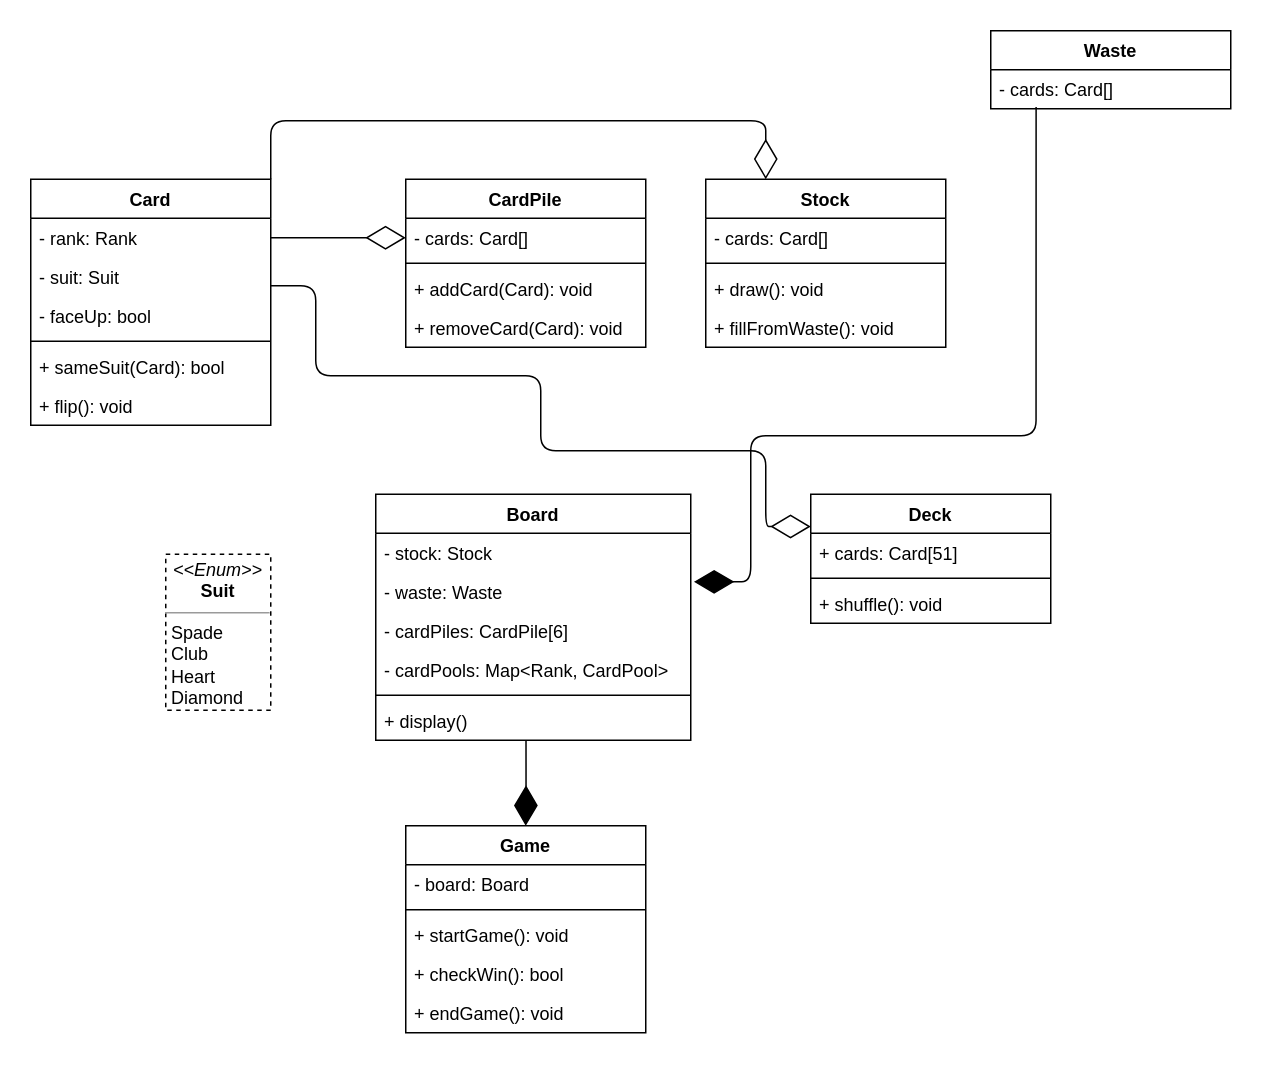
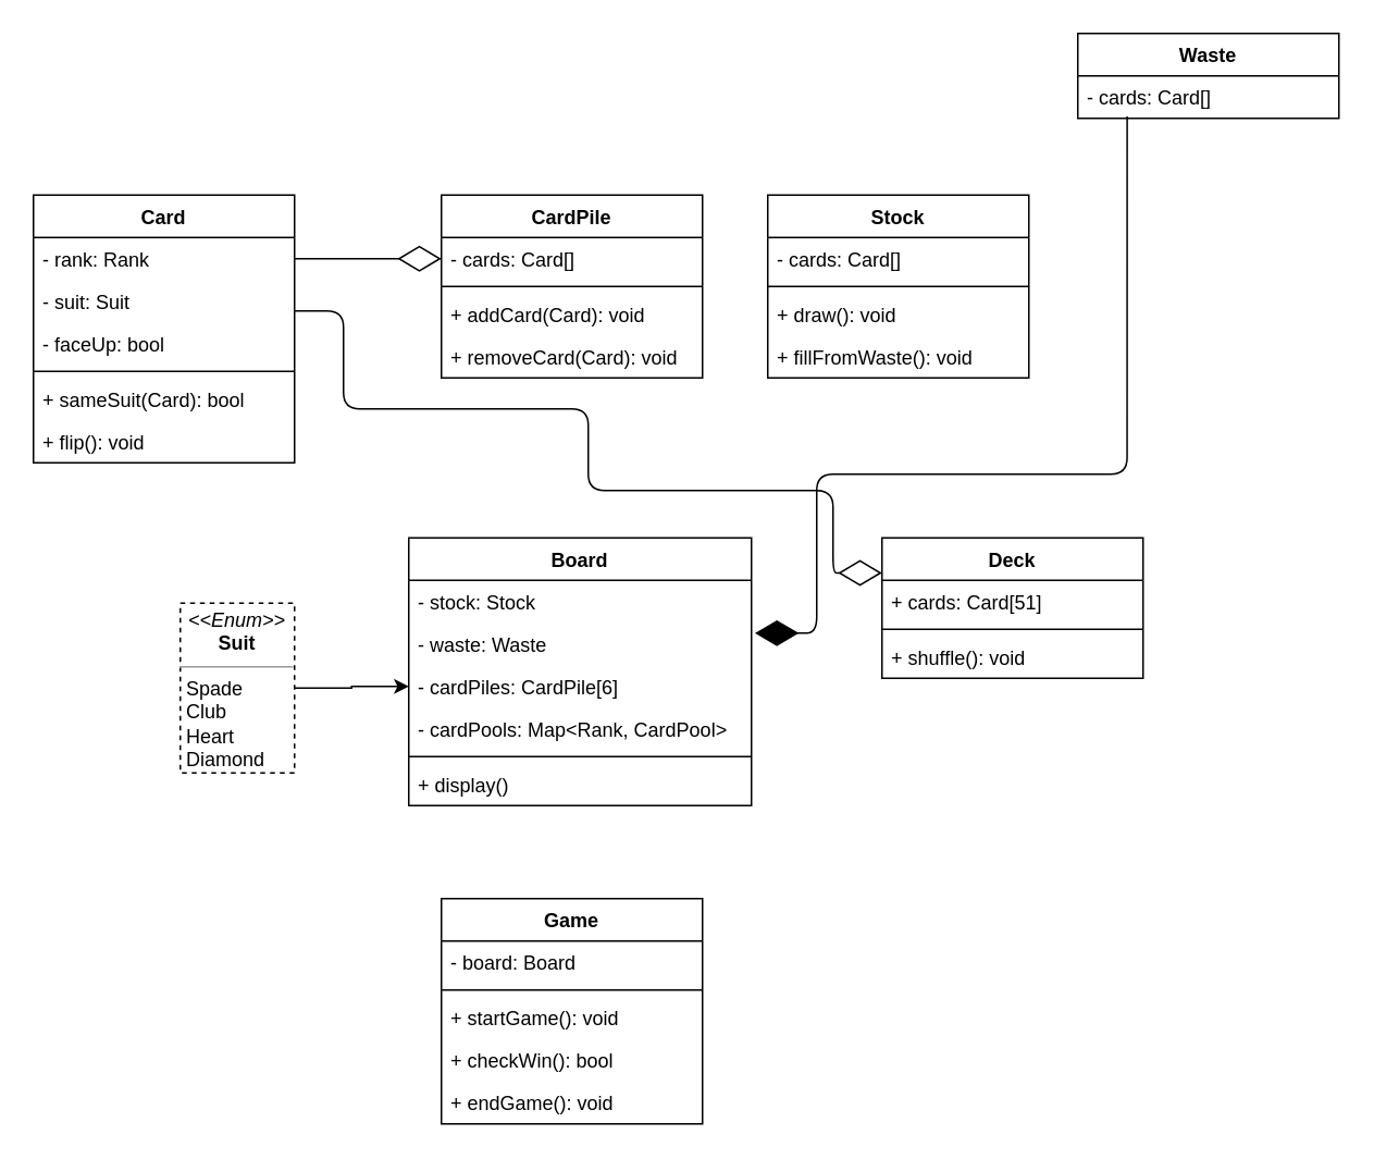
  <mxCell id="0" />
  <mxCell id="1" parent="0" />
+ <mxCell id="2" style="edgeStyle=orthogonalEdgeStyle;rounded=0;orthogonalLoop=1;jettySize=auto;html=1;entryX=0;entryY=0.5;entryDx=0;entryDy=0;" edge="1" parent="1" source="3" target="19"><mxGeometry relative="1" as="geometry" /></mxCell>
  <mxCell id="3" value="&lt;p style=&quot;margin: 0px ; margin-top: 4px ; text-align: center&quot;&gt;&lt;i&gt;&amp;lt;&amp;lt;Enum&amp;gt;&amp;gt;&lt;/i&gt;&lt;br&gt;&lt;b&gt;Suit&lt;/b&gt;&lt;/p&gt;&lt;hr size=&quot;1&quot;&gt;&lt;p style=&quot;margin: 0px ; margin-left: 4px&quot;&gt;&lt;span class=&quot;ILfuVd&quot;&gt;Spade&lt;/span&gt;&lt;br&gt;Club&lt;/p&gt;&lt;p style=&quot;margin: 0px ; margin-left: 4px&quot;&gt;Heart&lt;/p&gt;&lt;p style=&quot;margin: 0px ; margin-left: 4px&quot;&gt;Diamond&lt;/p&gt;" style="verticalAlign=top;align=left;overflow=fill;fontSize=12;fontFamily=Helvetica;html=1;dashed=1;" vertex="1" parent="1"><mxGeometry x="110" y="369" width="70" height="104" as="geometry" /></mxCell>
  <mxCell id="4" value="Card" style="swimlane;fontStyle=1;align=center;verticalAlign=top;childLayout=stackLayout;horizontal=1;startSize=26;horizontalStack=0;resizeParent=1;resizeParentMax=0;resizeLast=0;collapsible=1;marginBottom=0;" vertex="1" parent="1"><mxGeometry x="20" y="119" width="160" height="164" as="geometry" /></mxCell>
  <mxCell id="5" value="- rank: Rank" style="text;strokeColor=none;fillColor=none;align=left;verticalAlign=top;spacingLeft=4;spacingRight=4;overflow=hidden;rotatable=0;points=[[0,0.5],[1,0.5]];portConstraint=eastwest;" vertex="1" parent="4"><mxGeometry y="26" width="160" height="26" as="geometry" /></mxCell>
  <mxCell id="6" value="" style="endArrow=diamondThin;endFill=0;endSize=24;html=1;entryX=0;entryY=0.5;entryDx=0;entryDy=0;" edge="1" parent="4" target="24"><mxGeometry width="160" relative="1" as="geometry"><mxPoint x="160" y="39" as="sourcePoint" /><mxPoint x="310" y="41" as="targetPoint" /></mxGeometry></mxCell>
  <mxCell id="7" value="- suit: Suit" style="text;strokeColor=none;fillColor=none;align=left;verticalAlign=top;spacingLeft=4;spacingRight=4;overflow=hidden;rotatable=0;points=[[0,0.5],[1,0.5]];portConstraint=eastwest;" vertex="1" parent="4"><mxGeometry y="52" width="160" height="26" as="geometry" /></mxCell>
  <mxCell id="8" value="- faceUp: bool" style="text;strokeColor=none;fillColor=none;align=left;verticalAlign=top;spacingLeft=4;spacingRight=4;overflow=hidden;rotatable=0;points=[[0,0.5],[1,0.5]];portConstraint=eastwest;" vertex="1" parent="4"><mxGeometry y="78" width="160" height="26" as="geometry" /></mxCell>
  <mxCell id="9" value="" style="line;strokeWidth=1;fillColor=none;align=left;verticalAlign=middle;spacingTop=-1;spacingLeft=3;spacingRight=3;rotatable=0;labelPosition=right;points=[];portConstraint=eastwest;" vertex="1" parent="4"><mxGeometry y="104" width="160" height="8" as="geometry" /></mxCell>
  <mxCell id="10" value="+ sameSuit(Card): bool" style="text;strokeColor=none;fillColor=none;align=left;verticalAlign=top;spacingLeft=4;spacingRight=4;overflow=hidden;rotatable=0;points=[[0,0.5],[1,0.5]];portConstraint=eastwest;" vertex="1" parent="4"><mxGeometry y="112" width="160" height="26" as="geometry" /></mxCell>
  <mxCell id="11" value="+ flip(): void" style="text;strokeColor=none;fillColor=none;align=left;verticalAlign=top;spacingLeft=4;spacingRight=4;overflow=hidden;rotatable=0;points=[[0,0.5],[1,0.5]];portConstraint=eastwest;" vertex="1" parent="4"><mxGeometry y="138" width="160" height="26" as="geometry" /></mxCell>
  <mxCell id="12" value="Deck" style="swimlane;fontStyle=1;align=center;verticalAlign=top;childLayout=stackLayout;horizontal=1;startSize=26;horizontalStack=0;resizeParent=1;resizeParentMax=0;resizeLast=0;collapsible=1;marginBottom=0;" vertex="1" parent="1"><mxGeometry x="540" y="329" width="160" height="86" as="geometry" /></mxCell>
  <mxCell id="13" value="+ cards: Card[51]" style="text;strokeColor=none;fillColor=none;align=left;verticalAlign=top;spacingLeft=4;spacingRight=4;overflow=hidden;rotatable=0;points=[[0,0.5],[1,0.5]];portConstraint=eastwest;" vertex="1" parent="12"><mxGeometry y="26" width="160" height="26" as="geometry" /></mxCell>
  <mxCell id="14" value="" style="line;strokeWidth=1;fillColor=none;align=left;verticalAlign=middle;spacingTop=-1;spacingLeft=3;spacingRight=3;rotatable=0;labelPosition=right;points=[];portConstraint=eastwest;" vertex="1" parent="12"><mxGeometry y="52" width="160" height="8" as="geometry" /></mxCell>
  <mxCell id="15" value="+ shuffle(): void" style="text;strokeColor=none;fillColor=none;align=left;verticalAlign=top;spacingLeft=4;spacingRight=4;overflow=hidden;rotatable=0;points=[[0,0.5],[1,0.5]];portConstraint=eastwest;" vertex="1" parent="12"><mxGeometry y="60" width="160" height="26" as="geometry" /></mxCell>
  <mxCell id="16" value="Board" style="swimlane;fontStyle=1;align=center;verticalAlign=top;childLayout=stackLayout;horizontal=1;startSize=26;horizontalStack=0;resizeParent=1;resizeParentMax=0;resizeLast=0;collapsible=1;marginBottom=0;" vertex="1" parent="1"><mxGeometry x="250" y="329" width="210" height="164" as="geometry" /></mxCell>
  <mxCell id="17" value="- stock: Stock" style="text;strokeColor=none;fillColor=none;align=left;verticalAlign=top;spacingLeft=4;spacingRight=4;overflow=hidden;rotatable=0;points=[[0,0.5],[1,0.5]];portConstraint=eastwest;" vertex="1" parent="16"><mxGeometry y="26" width="210" height="26" as="geometry" /></mxCell>
  <mxCell id="18" value="- waste: Waste" style="text;strokeColor=none;fillColor=none;align=left;verticalAlign=top;spacingLeft=4;spacingRight=4;overflow=hidden;rotatable=0;points=[[0,0.5],[1,0.5]];portConstraint=eastwest;" vertex="1" parent="16"><mxGeometry y="52" width="210" height="26" as="geometry" /></mxCell>
  <mxCell id="19" value="- cardPiles: CardPile[6]" style="text;strokeColor=none;fillColor=none;align=left;verticalAlign=top;spacingLeft=4;spacingRight=4;overflow=hidden;rotatable=0;points=[[0,0.5],[1,0.5]];portConstraint=eastwest;" vertex="1" parent="16"><mxGeometry y="78" width="210" height="26" as="geometry" /></mxCell>
  <mxCell id="20" value="- cardPools: Map&lt;Rank, CardPool&gt;" style="text;strokeColor=none;fillColor=none;align=left;verticalAlign=top;spacingLeft=4;spacingRight=4;overflow=hidden;rotatable=0;points=[[0,0.5],[1,0.5]];portConstraint=eastwest;" vertex="1" parent="16"><mxGeometry y="104" width="210" height="26" as="geometry" /></mxCell>
  <mxCell id="21" value="" style="line;strokeWidth=1;fillColor=none;align=left;verticalAlign=middle;spacingTop=-1;spacingLeft=3;spacingRight=3;rotatable=0;labelPosition=right;points=[];portConstraint=eastwest;" vertex="1" parent="16"><mxGeometry y="130" width="210" height="8" as="geometry" /></mxCell>
  <mxCell id="22" value="+ display()" style="text;strokeColor=none;fillColor=none;align=left;verticalAlign=top;spacingLeft=4;spacingRight=4;overflow=hidden;rotatable=0;points=[[0,0.5],[1,0.5]];portConstraint=eastwest;" vertex="1" parent="16"><mxGeometry y="138" width="210" height="26" as="geometry" /></mxCell>
  <mxCell id="23" value="CardPile" style="swimlane;fontStyle=1;align=center;verticalAlign=top;childLayout=stackLayout;horizontal=1;startSize=26;horizontalStack=0;resizeParent=1;resizeParentMax=0;resizeLast=0;collapsible=1;marginBottom=0;" vertex="1" parent="1"><mxGeometry x="270" y="119" width="160" height="112" as="geometry" /></mxCell>
  <mxCell id="24" value="- cards: Card[]" style="text;strokeColor=none;fillColor=none;align=left;verticalAlign=top;spacingLeft=4;spacingRight=4;overflow=hidden;rotatable=0;points=[[0,0.5],[1,0.5]];portConstraint=eastwest;" vertex="1" parent="23"><mxGeometry y="26" width="160" height="26" as="geometry" /></mxCell>
  <mxCell id="25" value="" style="line;strokeWidth=1;fillColor=none;align=left;verticalAlign=middle;spacingTop=-1;spacingLeft=3;spacingRight=3;rotatable=0;labelPosition=right;points=[];portConstraint=eastwest;" vertex="1" parent="23"><mxGeometry y="52" width="160" height="8" as="geometry" /></mxCell>
  <mxCell id="26" value="+ addCard(Card): void" style="text;strokeColor=none;fillColor=none;align=left;verticalAlign=top;spacingLeft=4;spacingRight=4;overflow=hidden;rotatable=0;points=[[0,0.5],[1,0.5]];portConstraint=eastwest;" vertex="1" parent="23"><mxGeometry y="60" width="160" height="26" as="geometry" /></mxCell>
  <mxCell id="27" value="+ removeCard(Card): void" style="text;strokeColor=none;fillColor=none;align=left;verticalAlign=top;spacingLeft=4;spacingRight=4;overflow=hidden;rotatable=0;points=[[0,0.5],[1,0.5]];portConstraint=eastwest;" vertex="1" parent="23"><mxGeometry y="86" width="160" height="26" as="geometry" /></mxCell>
  <mxCell id="28" value="Game" style="swimlane;fontStyle=1;align=center;verticalAlign=top;childLayout=stackLayout;horizontal=1;startSize=26;horizontalStack=0;resizeParent=1;resizeParentMax=0;resizeLast=0;collapsible=1;marginBottom=0;" vertex="1" parent="1"><mxGeometry x="270" y="550" width="160" height="138" as="geometry" /></mxCell>
  <mxCell id="29" value="- board: Board" style="text;strokeColor=none;fillColor=none;align=left;verticalAlign=top;spacingLeft=4;spacingRight=4;overflow=hidden;rotatable=0;points=[[0,0.5],[1,0.5]];portConstraint=eastwest;" vertex="1" parent="28"><mxGeometry y="26" width="160" height="26" as="geometry" /></mxCell>
  <mxCell id="30" value="" style="line;strokeWidth=1;fillColor=none;align=left;verticalAlign=middle;spacingTop=-1;spacingLeft=3;spacingRight=3;rotatable=0;labelPosition=right;points=[];portConstraint=eastwest;" vertex="1" parent="28"><mxGeometry y="52" width="160" height="8" as="geometry" /></mxCell>
  <mxCell id="31" value="+ startGame(): void" style="text;strokeColor=none;fillColor=none;align=left;verticalAlign=top;spacingLeft=4;spacingRight=4;overflow=hidden;rotatable=0;points=[[0,0.5],[1,0.5]];portConstraint=eastwest;" vertex="1" parent="28"><mxGeometry y="60" width="160" height="26" as="geometry" /></mxCell>
  <mxCell id="32" value="+ checkWin(): bool" style="text;strokeColor=none;fillColor=none;align=left;verticalAlign=top;spacingLeft=4;spacingRight=4;overflow=hidden;rotatable=0;points=[[0,0.5],[1,0.5]];portConstraint=eastwest;" vertex="1" parent="28"><mxGeometry y="86" width="160" height="26" as="geometry" /></mxCell>
  <mxCell id="33" value="+ endGame(): void" style="text;strokeColor=none;fillColor=none;align=left;verticalAlign=top;spacingLeft=4;spacingRight=4;overflow=hidden;rotatable=0;points=[[0,0.5],[1,0.5]];portConstraint=eastwest;" vertex="1" parent="28"><mxGeometry y="112" width="160" height="26" as="geometry" /></mxCell>
  <mxCell id="34" value="Stock" style="swimlane;fontStyle=1;align=center;verticalAlign=top;childLayout=stackLayout;horizontal=1;startSize=26;horizontalStack=0;resizeParent=1;resizeParentMax=0;resizeLast=0;collapsible=1;marginBottom=0;" vertex="1" parent="1"><mxGeometry x="470" y="119" width="160" height="112" as="geometry" /></mxCell>
  <mxCell id="35" value="- cards: Card[]" style="text;strokeColor=none;fillColor=none;align=left;verticalAlign=top;spacingLeft=4;spacingRight=4;overflow=hidden;rotatable=0;points=[[0,0.5],[1,0.5]];portConstraint=eastwest;" vertex="1" parent="34"><mxGeometry y="26" width="160" height="26" as="geometry" /></mxCell>
  <mxCell id="36" value="" style="line;strokeWidth=1;fillColor=none;align=left;verticalAlign=middle;spacingTop=-1;spacingLeft=3;spacingRight=3;rotatable=0;labelPosition=right;points=[];portConstraint=eastwest;" vertex="1" parent="34"><mxGeometry y="52" width="160" height="8" as="geometry" /></mxCell>
  <mxCell id="37" value="+ draw(): void" style="text;strokeColor=none;fillColor=none;align=left;verticalAlign=top;spacingLeft=4;spacingRight=4;overflow=hidden;rotatable=0;points=[[0,0.5],[1,0.5]];portConstraint=eastwest;" vertex="1" parent="34"><mxGeometry y="60" width="160" height="26" as="geometry" /></mxCell>
  <mxCell id="38" value="+ fillFromWaste(): void" style="text;strokeColor=none;fillColor=none;align=left;verticalAlign=top;spacingLeft=4;spacingRight=4;overflow=hidden;rotatable=0;points=[[0,0.5],[1,0.5]];portConstraint=eastwest;" vertex="1" parent="34"><mxGeometry y="86" width="160" height="26" as="geometry" /></mxCell>
- <mxCell id="39" value="" style="endArrow=diamondThin;endFill=1;endSize=24;html=1;entryX=0.5;entryY=0;entryDx=0;entryDy=0;exitX=0.477;exitY=1.006;exitDx=0;exitDy=0;exitPerimeter=0;edgeStyle=orthogonalEdgeStyle;" edge="1" parent="1" source="22" target="28"><mxGeometry width="160" relative="1" as="geometry"><mxPoint x="170" y="520" as="sourcePoint" /><mxPoint x="330" y="520" as="targetPoint" /></mxGeometry></mxCell>
  <mxCell id="40" value="" style="endArrow=diamondThin;endFill=1;endSize=24;html=1;entryX=1.01;entryY=0.245;entryDx=0;entryDy=0;edgeStyle=orthogonalEdgeStyle;exitX=0.189;exitY=0.956;exitDx=0;exitDy=0;exitPerimeter=0;entryPerimeter=0;" edge="1" parent="1" source="44" target="18"><mxGeometry width="160" relative="1" as="geometry"><mxPoint x="544.059" y="241" as="sourcePoint" /><mxPoint x="470" y="378" as="targetPoint" /><Array as="points"><mxPoint x="690" y="290" /><mxPoint x="500" y="290" /><mxPoint x="500" y="387" /></Array></mxGeometry></mxCell>
- <mxCell id="41" value="" style="endArrow=diamondThin;endFill=0;endSize=24;html=1;entryX=0.25;entryY=0;entryDx=0;entryDy=0;exitX=1;exitY=0;exitDx=0;exitDy=0;edgeStyle=orthogonalEdgeStyle;" edge="1" parent="1" source="4" target="34"><mxGeometry width="160" relative="1" as="geometry"><mxPoint x="190" y="168" as="sourcePoint" /><mxPoint x="280" y="168" as="targetPoint" /><Array as="points"><mxPoint x="180" y="80" /><mxPoint x="510" y="80" /></Array></mxGeometry></mxCell>
  <mxCell id="42" value="" style="endArrow=diamondThin;endFill=0;endSize=24;html=1;entryX=0;entryY=0.25;entryDx=0;entryDy=0;edgeStyle=orthogonalEdgeStyle;" edge="1" parent="1" target="12"><mxGeometry width="160" relative="1" as="geometry"><mxPoint x="180" y="190" as="sourcePoint" /><mxPoint x="270" y="190" as="targetPoint" /><Array as="points"><mxPoint x="210" y="190" /><mxPoint x="210" y="250" /><mxPoint x="360" y="250" /><mxPoint x="360" y="300" /><mxPoint x="510" y="300" /><mxPoint x="510" y="351" /></Array></mxGeometry></mxCell>
  <mxCell id="43" value="Waste" style="swimlane;fontStyle=1;align=center;verticalAlign=top;childLayout=stackLayout;horizontal=1;startSize=26;horizontalStack=0;resizeParent=1;resizeParentMax=0;resizeLast=0;collapsible=1;marginBottom=0;" vertex="1" parent="1"><mxGeometry x="660" y="20" width="160" height="52" as="geometry" /></mxCell>
  <mxCell id="44" value="- cards: Card[]" style="text;strokeColor=none;fillColor=none;align=left;verticalAlign=top;spacingLeft=4;spacingRight=4;overflow=hidden;rotatable=0;points=[[0,0.5],[1,0.5]];portConstraint=eastwest;" vertex="1" parent="43"><mxGeometry y="26" width="160" height="26" as="geometry" /></mxCell>
